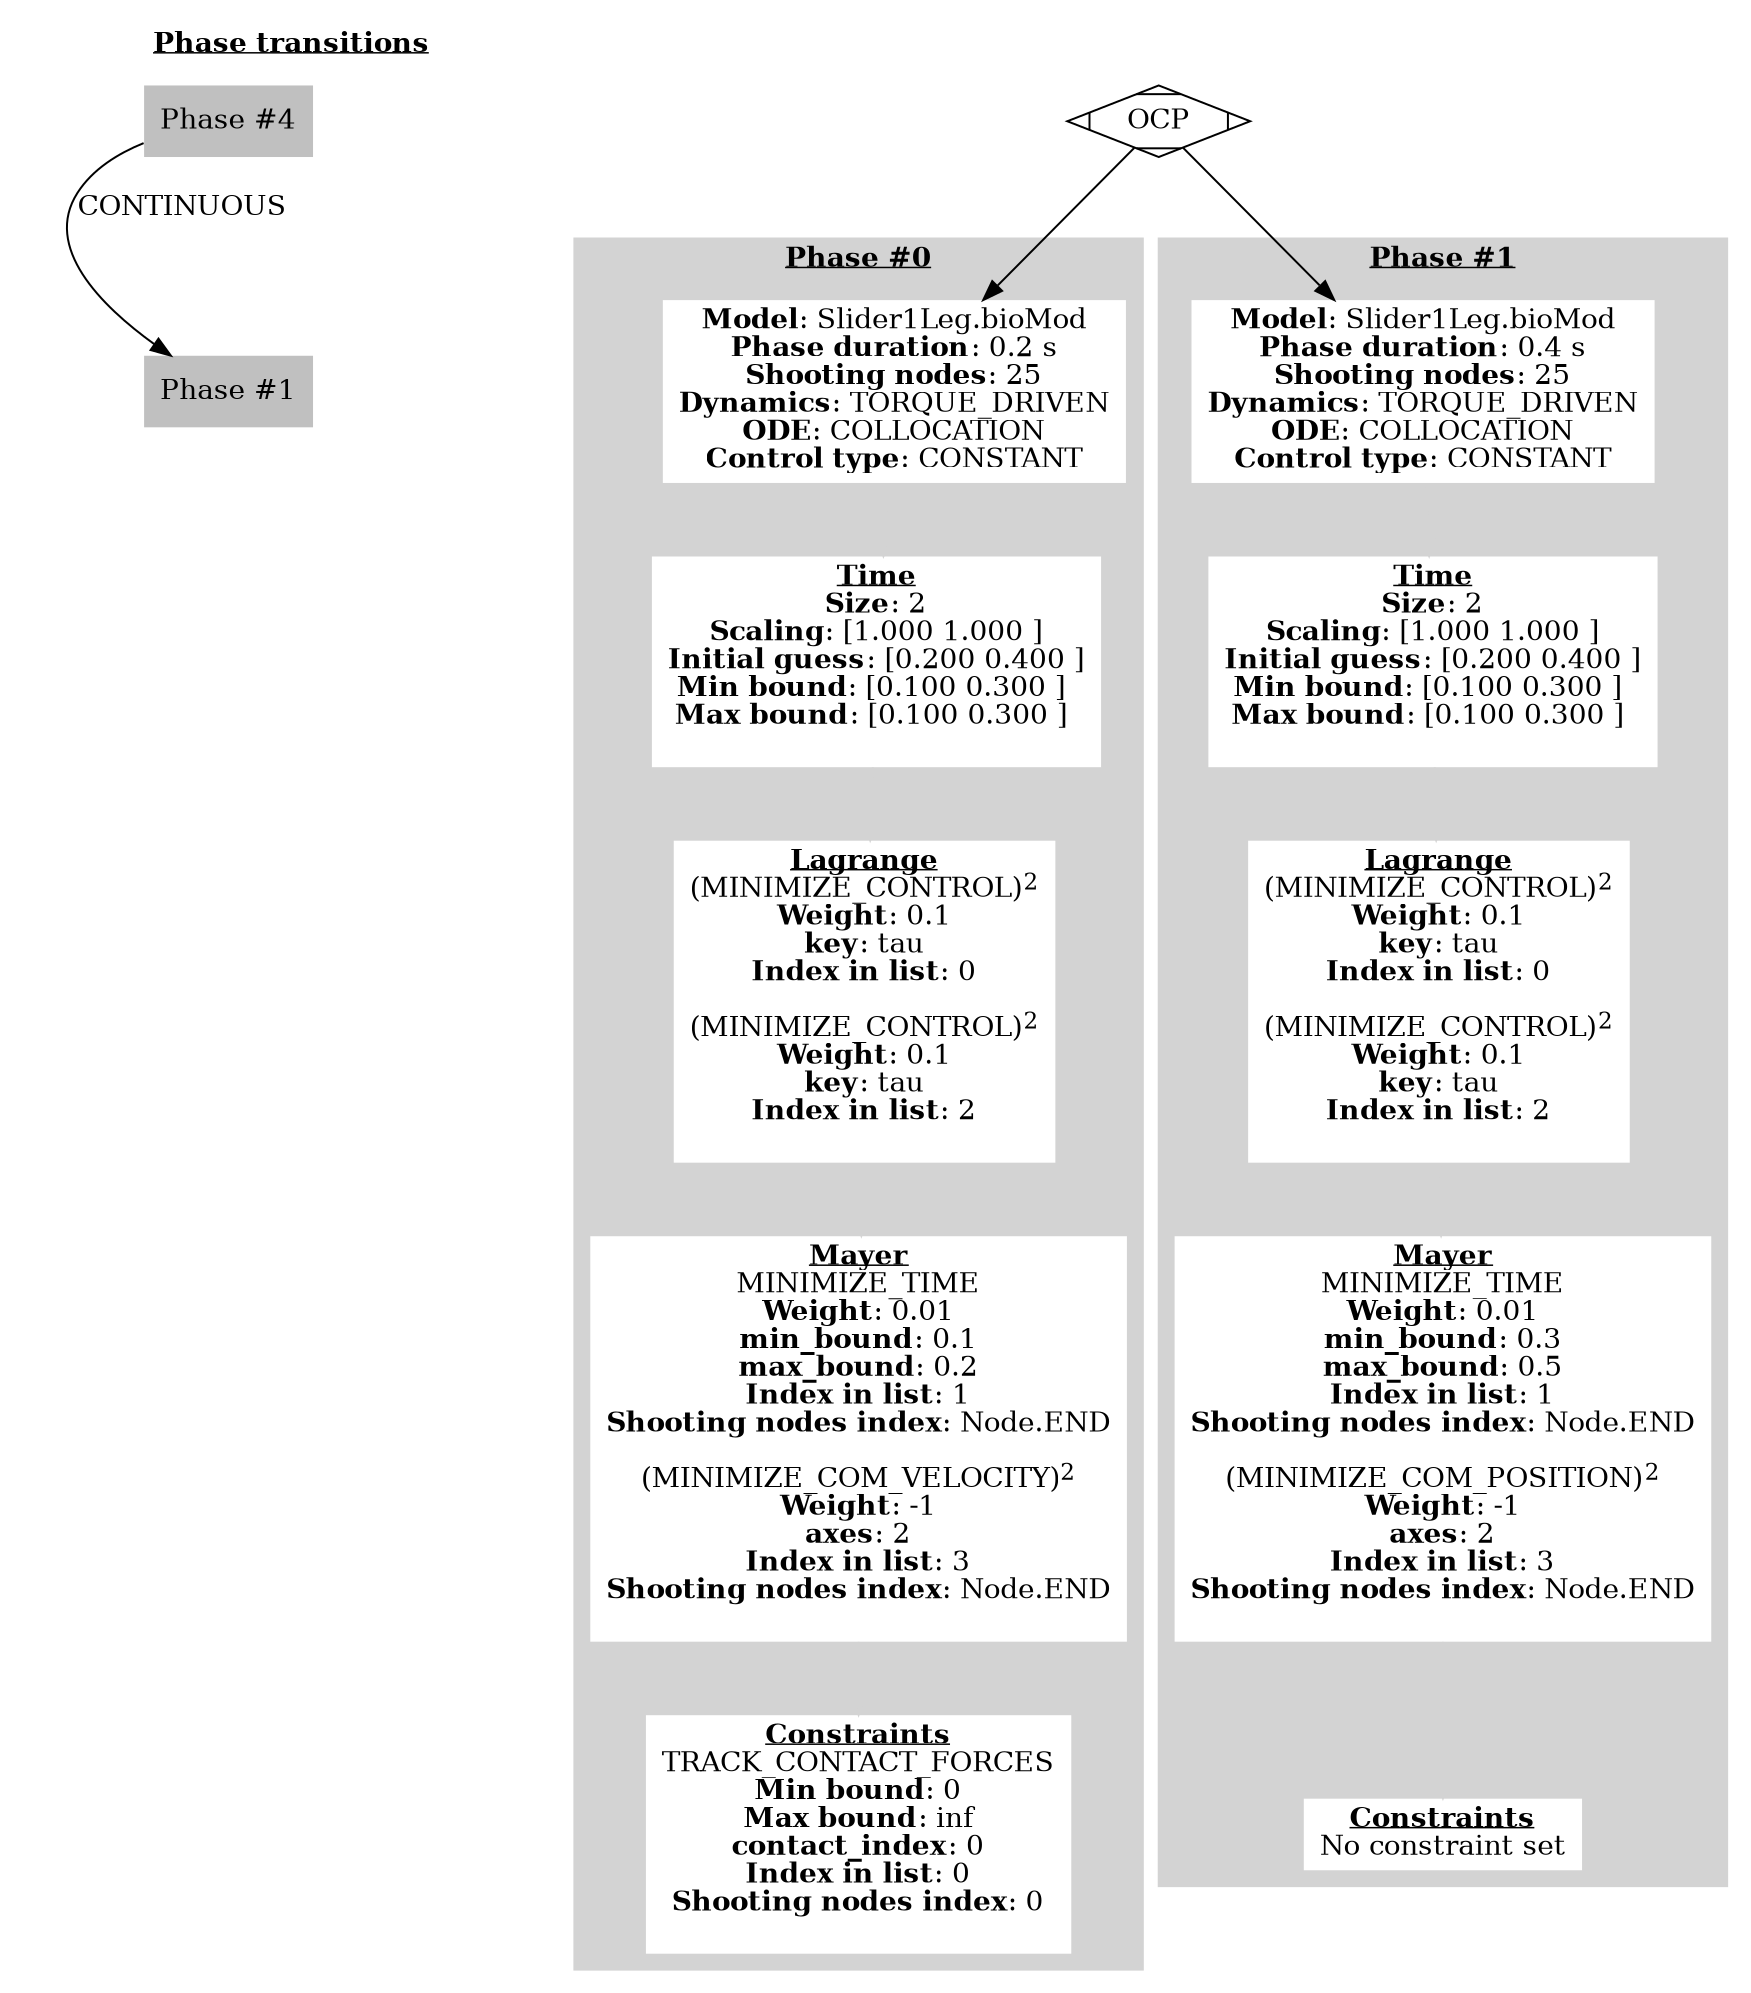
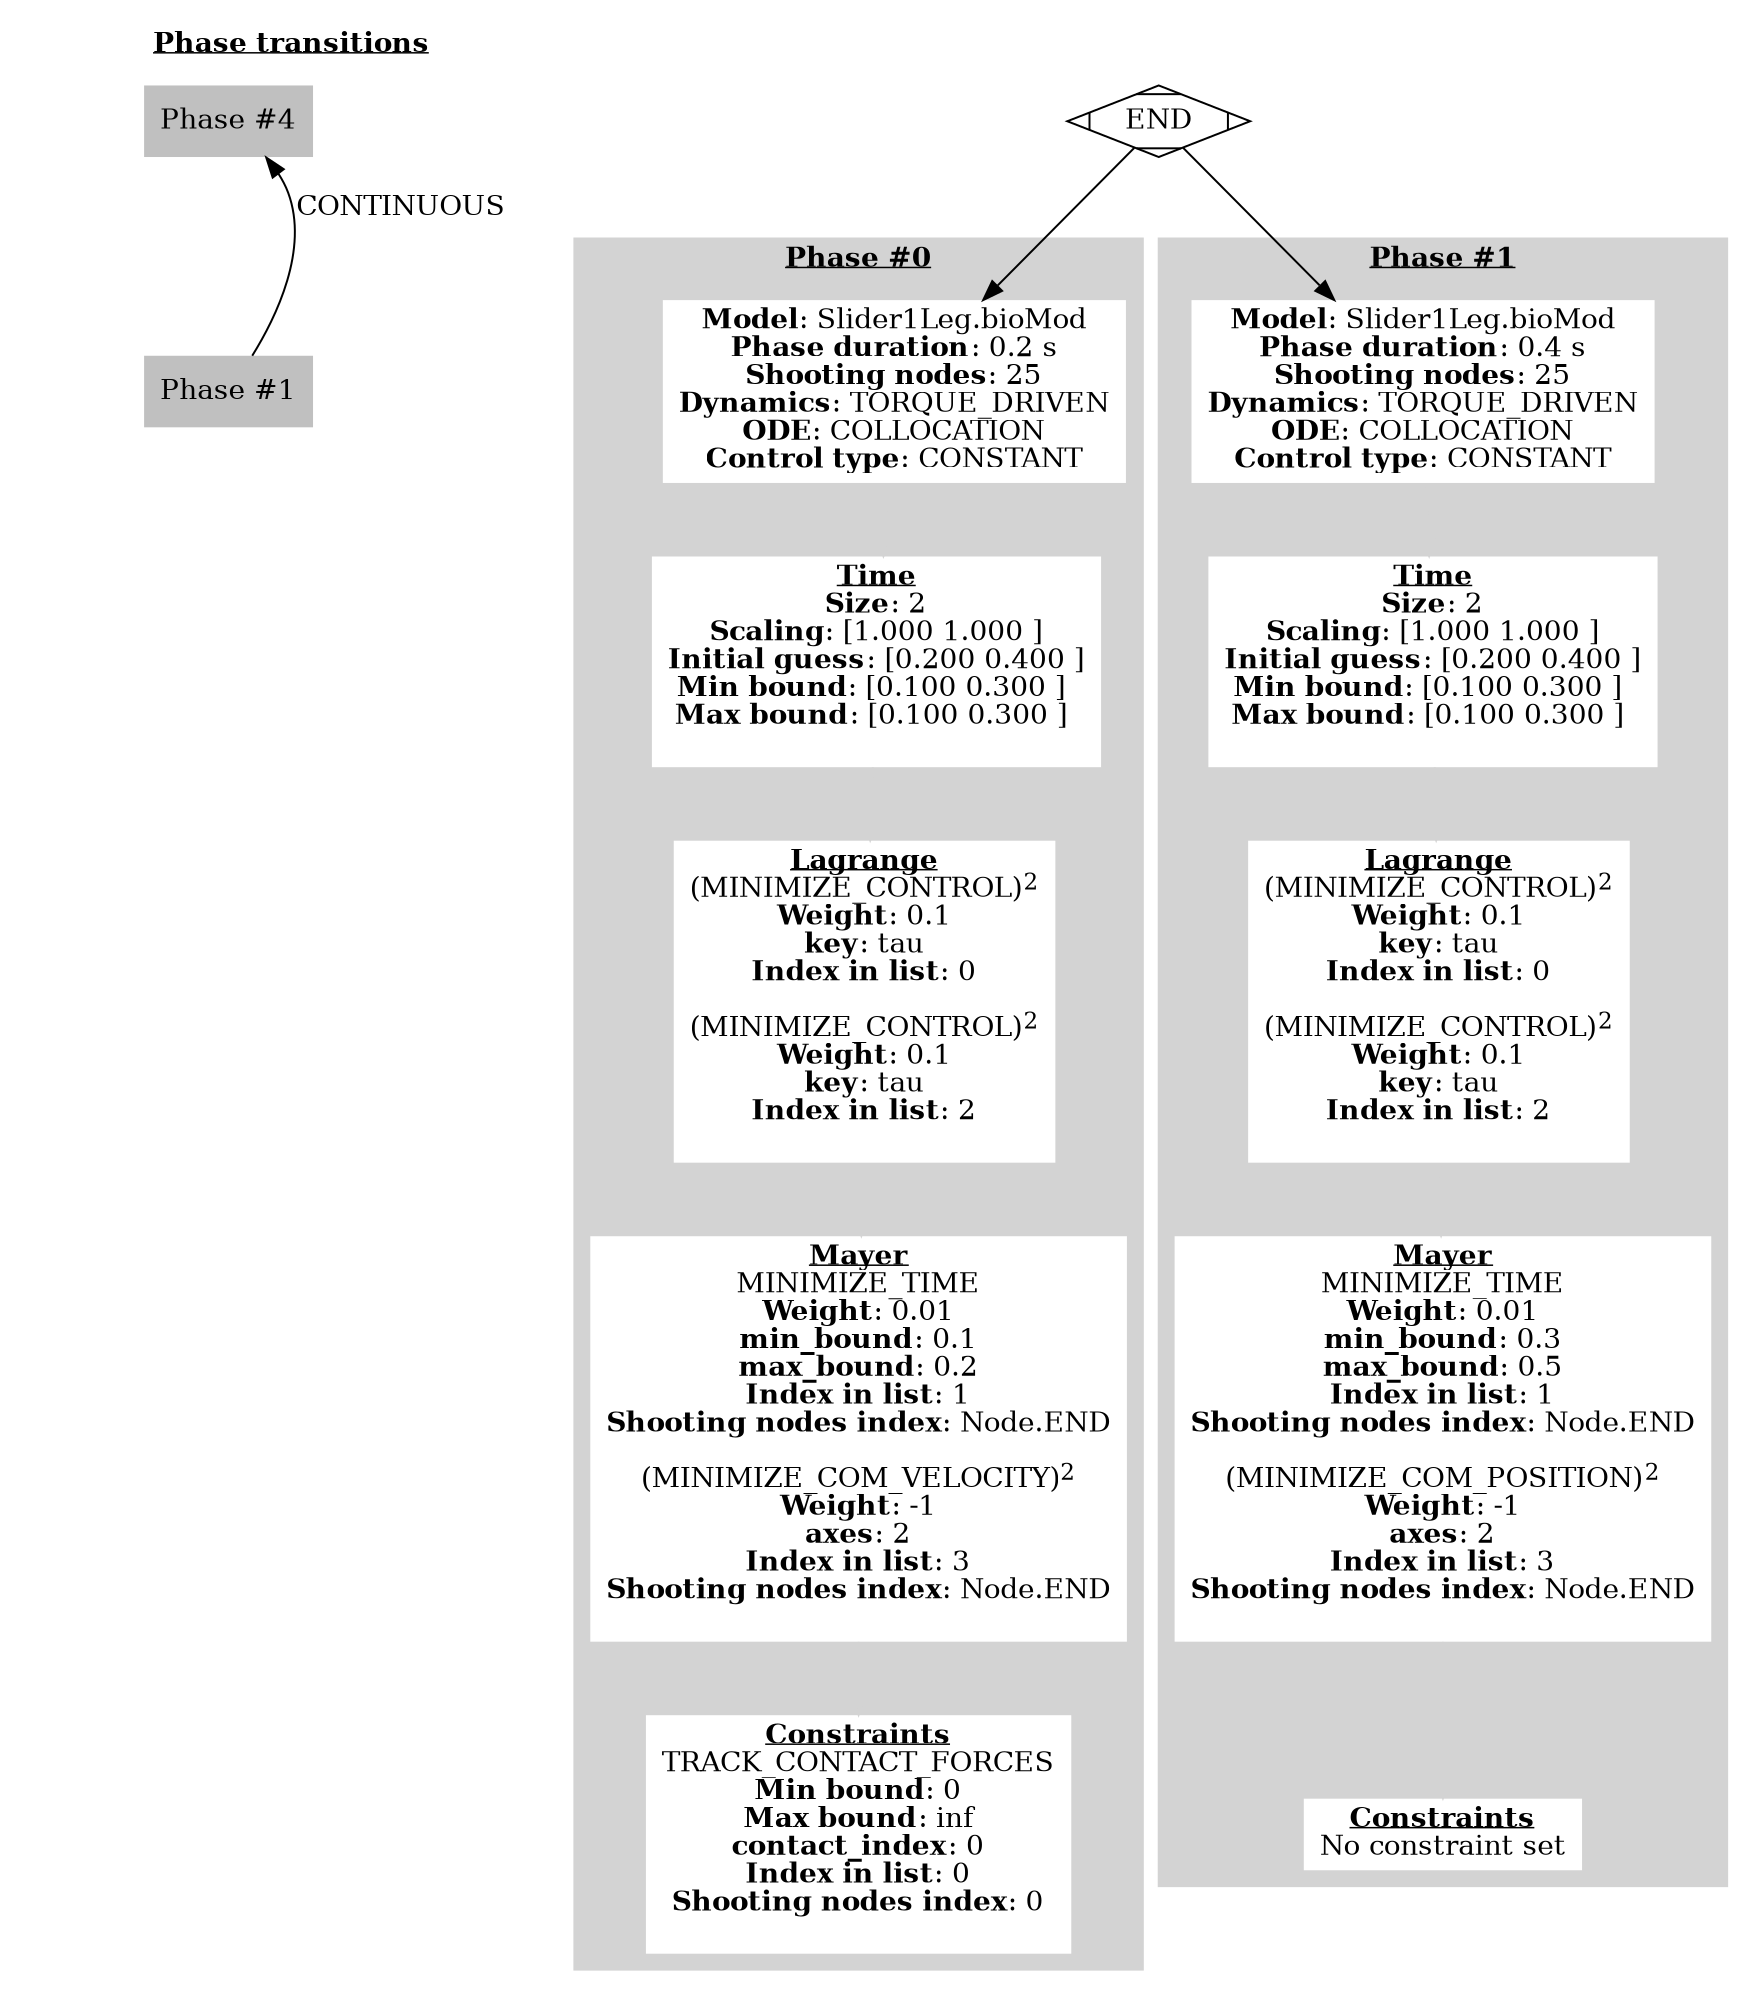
  digraph {
    node [color=white shape=plaintext style=filled]
    edge [color=lightgrey]
    n1 [color=grey label="Phase #4"]
    "Phase #1" [color=grey]
    n3 [label=<<b>Model</b>: Slider1Leg.bioMod<br/><b>Phase duration</b>: 0.2 s<br/><b>Shooting nodes</b>: 25<br/><b>Dynamics</b>: TORQUE_DRIVEN<br/><b>ODE</b>: COLLOCATION<br/><b>Control type</b>: CONSTANT>]
    n4 [label=<<u><b>Time</b></u><br/><b>Size</b>: 2<br/><b>Scaling</b>: [1.000 1.000 ]<br/><b>Initial guess</b>: [0.200 0.400 ]<br/><b>Min bound</b>: [0.100 0.300 ] <br/><b>Max bound</b>: [0.100 0.300 ] <br/><br/>>]
    n5 [label=<<u><b>Lagrange</b></u><br/>(MINIMIZE_CONTROL)<sup>2</sup><br/><b>Weight</b>: 0.1<br/><b>key</b>: tau<br/><b>Index in list</b>: 0<br/><br/>(MINIMIZE_CONTROL)<sup>2</sup><br/><b>Weight</b>: 0.1<br/><b>key</b>: tau<br/><b>Index in list</b>: 2<br/><br/>>]
    n6 [label=<<u><b>Mayer</b></u><br/>MINIMIZE_TIME<br/><b>Weight</b>: 0.01<br/><b>min_bound</b>: 0.1<br/><b>max_bound</b>: 0.2<br/><b>Index in list</b>: 1<br/><b>Shooting nodes index</b>: Node.END<br/><br/>(MINIMIZE_COM_VELOCITY)<sup>2</sup><br/><b>Weight</b>: -1<br/><b>axes</b>: 2<br/><b>Index in list</b>: 3<br/><b>Shooting nodes index</b>: Node.END<br/><br/>>]
    n7 [label=<<u><b>Constraints</b></u><br/>TRACK_CONTACT_FORCES<br/><b>Min bound</b>: 0<br/><b>Max bound</b>: inf<br/><b>contact_index</b>: 0<br/><b>Index in list</b>: 0<br/><b>Shooting nodes index</b>: 0<br/><br/>>]
    n8 [label=<<b>Model</b>: Slider1Leg.bioMod<br/><b>Phase duration</b>: 0.4 s<br/><b>Shooting nodes</b>: 25<br/><b>Dynamics</b>: TORQUE_DRIVEN<br/><b>ODE</b>: COLLOCATION<br/><b>Control type</b>: CONSTANT>]
    n9 [label=<<u><b>Time</b></u><br/><b>Size</b>: 2<br/><b>Scaling</b>: [1.000 1.000 ]<br/><b>Initial guess</b>: [0.200 0.400 ]<br/><b>Min bound</b>: [0.100 0.300 ] <br/><b>Max bound</b>: [0.100 0.300 ] <br/><br/>>]
    n10 [label=<<u><b>Lagrange</b></u><br/>(MINIMIZE_CONTROL)<sup>2</sup><br/><b>Weight</b>: 0.1<br/><b>key</b>: tau<br/><b>Index in list</b>: 0<br/><br/>(MINIMIZE_CONTROL)<sup>2</sup><br/><b>Weight</b>: 0.1<br/><b>key</b>: tau<br/><b>Index in list</b>: 2<br/><br/>>]
    n11 [label=<<u><b>Mayer</b></u><br/>MINIMIZE_TIME<br/><b>Weight</b>: 0.01<br/><b>min_bound</b>: 0.3<br/><b>max_bound</b>: 0.5<br/><b>Index in list</b>: 1<br/><b>Shooting nodes index</b>: Node.END<br/><br/>(MINIMIZE_COM_POSITION)<sup>2</sup><br/><b>Weight</b>: -1<br/><b>axes</b>: 2<br/><b>Index in list</b>: 3<br/><b>Shooting nodes index</b>: Node.END<br/><br/>>]
    n12 [label=<<u><b>Constraints</b></u><br/>No constraint set>]
-   OCP [shape=Mdiamond color="" style=""]
+   OCP [shape=Mdiamond label=END color="" style=""]
    subgraph cluster_1 {
      color=invis
      label=<<u><b>Phase transitions</b></u>>
      n1
      "Phase #1"
    }
    subgraph cluster_2 {
      color=lightgrey
      label=<<u><b>Phase #0</b></u>>
      style=filled
      n3
      n4
      n5
      n6
      n7
    }
    subgraph cluster_3 {
      color=lightgrey
      label=<<u><b>Phase #1</b></u>>
      style=filled
      n8
      n9
      n10
      n11
      n12
    }
-   n1 -> "Phase #1" [label=CONTINUOUS color=""]
+   "Phase #1" -> n1 [label=CONTINUOUS color=""]
    n3 -> n4
    n4 -> n5
    n5 -> n6
    n6 -> n7
    n8 -> n9
    n9 -> n10
    n10 -> n11
    n11 -> n12
    OCP -> n3 [color=""]
    OCP -> n8 [color=""]
  }
